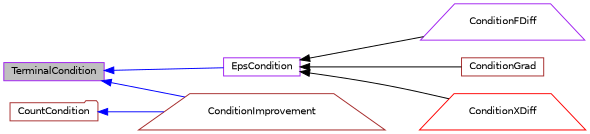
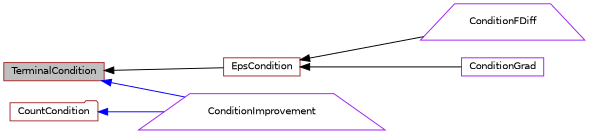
  digraph {
    rankdir=LR
    node [color=purple fillcolor=white fontname=Helvetica fontsize=10 shape=box style=filled]
    edge [color=blue dir=back fontname=Helvetica fontsize=10 labelfontname=Helvetica labelfontsize=10 style=solid]
-   n1 [fillcolor=grey75 fontcolor=black height=0.2 label=TerminalCondition width=0.4]
-   n2 [height=0.2 label=EpsCondition width=0.4]
-   n3 [color=brown height=0.2 label=ConditionImprovement shape=trapezium width=0.4]
+   n1 [color=brown fillcolor=grey75 fontcolor=black height=0.2 label=TerminalCondition width=0.4]
+   n2 [color=brown height=0.2 label=EpsCondition width=0.4]
+   n3 [height=0.2 label=ConditionImprovement shape=trapezium width=0.4]
    n4 [color=brown height=0.2 label=CountCondition shape=folder width=0.4]
    n5 [height=0.2 label=ConditionFDiff shape=trapezium width=0.4]
-   n6 [color=brown height=0.2 label=ConditionGrad width=0.4]
-   n7 [color=red height=0.2 label=ConditionXDiff shape=trapezium width=0.4]
-   n1 -> n2
+   n6 [height=0.2 label=ConditionGrad width=0.4]
+   n1 -> n2 [color=black]
    n1 -> n3
    n2 -> n5 [color=black]
    n2 -> n6 [color=black]
-   n2 -> n7 [color=black]
    n4 -> n3
  }
